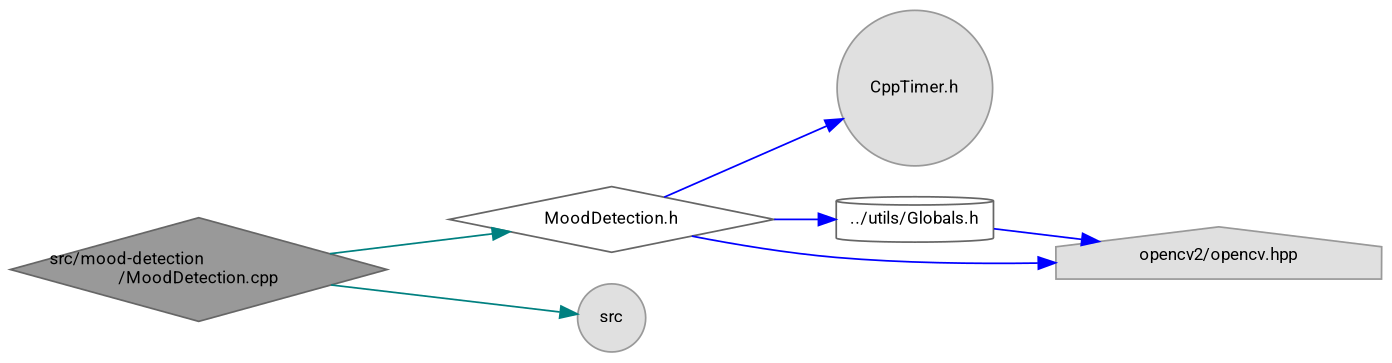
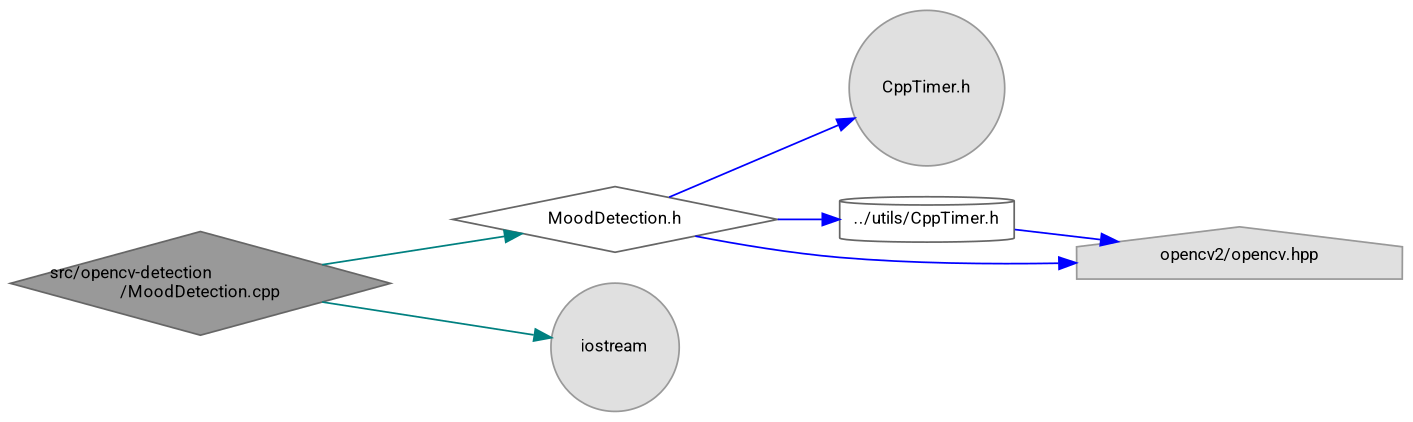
  digraph {
    fontname=Roboto
    rankdir=LR
    node [color=grey60 fillcolor="#E0E0E0" fontname=Roboto fontsize=10 shape=diamond style=filled]
    edge [color=blue fontname=Roboto fontsize=10 labelfontname=Helvetica labelfontsize=10 style=solid]
-   n1 [color=gray40 fillcolor=grey60 fontcolor=black height=0.2 label="src/mood-detection\l/MoodDetection.cpp" width=0.4]
+   n1 [color=gray40 fillcolor=grey60 fontcolor=black height=0.2 label="src/opencv-detection\l/MoodDetection.cpp" width=0.4]
    n2 [color=grey40 fillcolor=white height=0.2 label="MoodDetection.h" width=0.4]
-   n3 [height=0.2 label=src shape=circle width=0.4]
+   n3 [height=0.2 label=iostream shape=circle width=0.4]
    n4 [height=0.2 label="CppTimer.h" shape=circle width=0.4]
-   n5 [color=grey40 fillcolor=white height=0.2 label="../utils/Globals.h" shape=cylinder width=0.4]
+   n5 [color=grey40 fillcolor=white height=0.2 label="../utils/CppTimer.h" shape=cylinder width=0.4]
    n6 [height=0.2 label="opencv2/opencv.hpp" shape=house width=0.4]
    n1 -> n2 [color=teal]
    n1 -> n3 [color=teal]
    n2 -> n4
    n2 -> n5
    n2 -> n6
    n5 -> n6
  }
